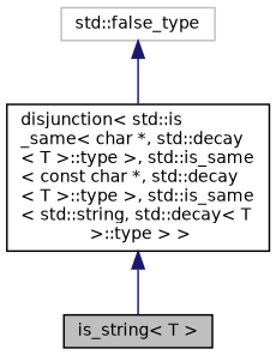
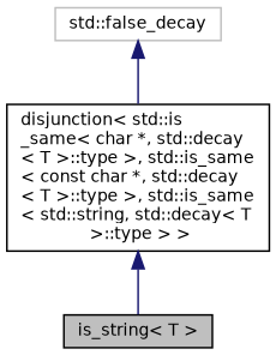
  digraph {
    rankdir=TB
    node [color=black fillcolor=white fontname=Helvetica fontsize=10 shape=record style=filled]
    edge [color=midnightblue dir=back fontname=Helvetica fontsize=10 labelfontname=Helvetica labelfontsize=10 style=solid]
    n1 [fillcolor=grey75 fontcolor=black height=0.2 label="is_string\< T \>" width=0.4]
    n2 [height=0.2 label="disjunction\< std::is\l_same\< char *, std::decay\l\< T \>::type \>, std::is_same\l\< const char *, std::decay\l\< T \>::type \>, std::is_same\l\< std::string, std::decay\< T\l \>::type \> \>" width=0.4]
-   n3 [color=grey75 height=0.2 label="std::false_type" width=0.4]
+   n3 [color=grey75 height=0.2 label="std::false_decay" width=0.4]
    n2 -> n1
    n3 -> n2
  }
